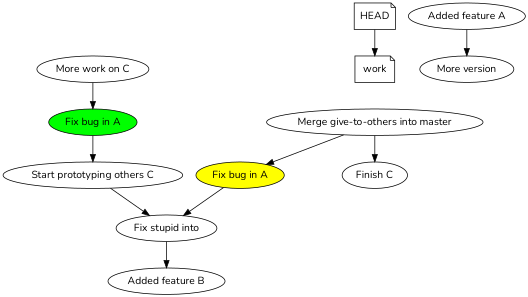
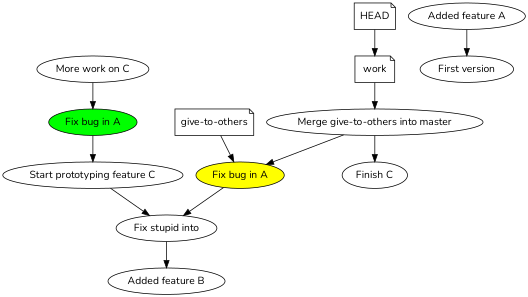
  digraph {
    fontname=Nunito
    node [fontname=Nunito]
    edge [fontname=Nunito]
+   "give-to-others" [shape=note]
    n2 [fillcolor=yellow label="Fix bug in A" style=filled]
    n3 [label="Fix stupid into"]
    n4 [label=work shape=note]
    n5 [label="Merge give-to-others into master"]
    "Finish C"
    HEAD [shape=note]
    n8 [fillcolor=green label="Fix bug in A" style=filled]
-   "Start prototyping feature C" [label="Start prototyping others C"]
+   "Start prototyping feature C"
    "Added feature B"
    "More work on C"
    "Added feature A"
-   "First version" [label="More version"]
+   "First version"
+   "give-to-others" -> n2
    n2 -> n3
    n3 -> "Added feature B"
+   n4 -> n5
    n5 -> n2
    n5 -> "Finish C"
    HEAD -> n4
    n8 -> "Start prototyping feature C"
    "Start prototyping feature C" -> n3
    "More work on C" -> n8
    "Added feature A" -> "First version"
  }
